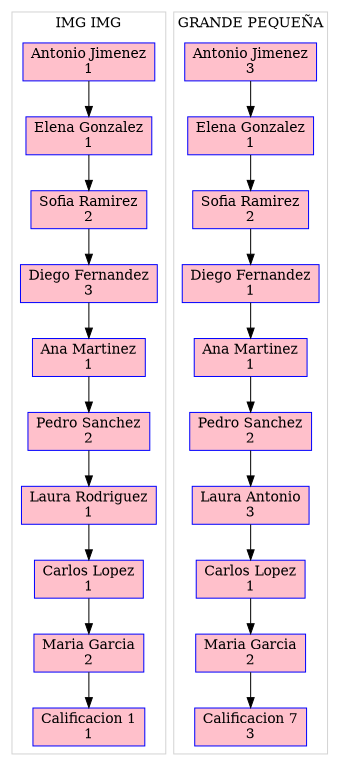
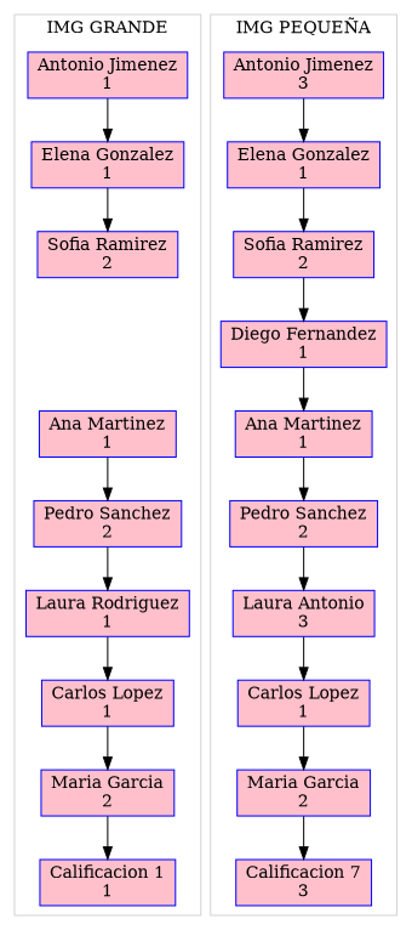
  digraph {
    node [color=blue fillcolor=pink shape=box style=filled]
    n1 [label="Antonio Jimenez\n1"]
    n2 [label="Elena Gonzalez\n1"]
    n3 [label="Sofia Ramirez\n2"]
-   n4 [label="Diego Fernandez\n3"]
    n5 [label="Ana Martinez\n1"]
    n6 [label="Pedro Sanchez\n2"]
    n7 [label="Laura Rodriguez\n1"]
    n8 [label="Carlos Lopez\n1"]
    n9 [label="Maria Garcia\n2"]
    n10 [label="Calificacion 1\n1"]
    n11 [label="Antonio Jimenez\n3"]
    n12 [label="Elena Gonzalez\n1"]
    n13 [label="Sofia Ramirez\n2"]
    n14 [label="Diego Fernandez\n1"]
    n15 [label="Ana Martinez\n1"]
    n16 [label="Pedro Sanchez\n2"]
    n17 [label="Laura Antonio\n3"]
    n18 [label="Carlos Lopez\n1"]
    n19 [label="Maria Garcia\n2"]
    n20 [label="Calificacion 7\n3"]
    subgraph cluster_1 {
      color=lightgrey
-     label="IMG IMG"
+     label="IMG GRANDE"
      n1
      n2
      n3
-     n4
      n5
      n6
      n7
      n8
      n9
      n10
    }
    subgraph cluster_2 {
      color=lightgrey
-     label="GRANDE PEQUEÑA"
+     label="IMG PEQUEÑA"
      n11
      n12
      n13
      n14
      n15
      n16
      n17
      n18
      n19
      n20
    }
    n1 -> n2
    n2 -> n3
-   n3 -> n4
-   n4 -> n5
    n5 -> n6
    n6 -> n7
    n7 -> n8
    n8 -> n9
    n9 -> n10
    n11 -> n12
    n12 -> n13
    n13 -> n14
    n14 -> n15
    n15 -> n16
    n16 -> n17
    n17 -> n18
    n18 -> n19
    n19 -> n20
  }
